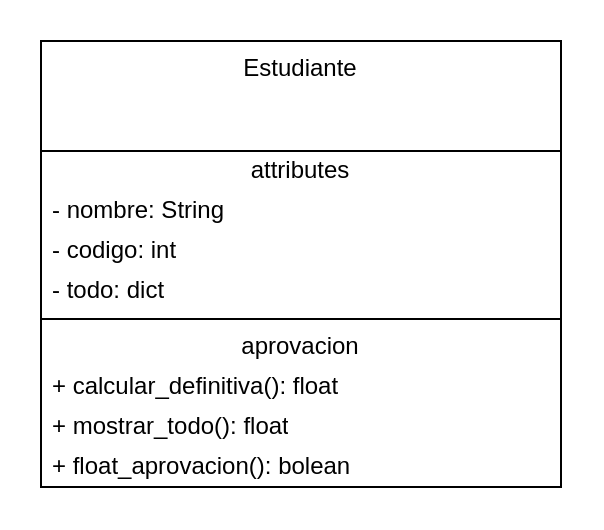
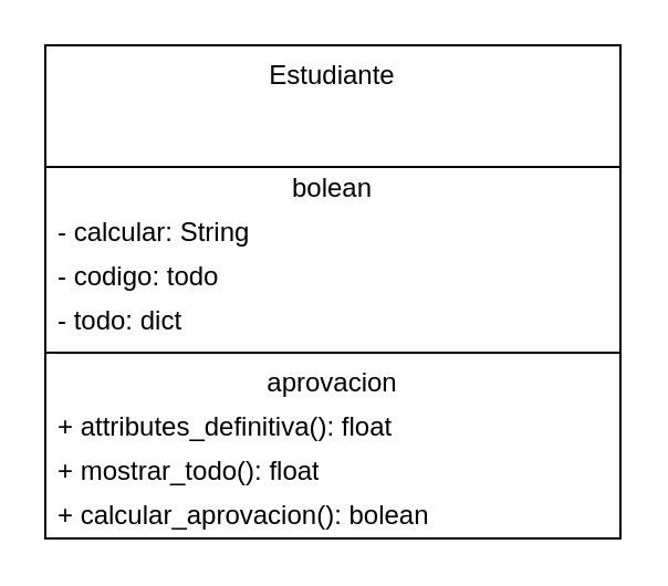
  <mxCell id="0" />
  <mxCell id="1" parent="0" />
  <mxCell id="2" value="Estudiante" style="swimlane;fontStyle=0;align=center;verticalAlign=top;childLayout=stackLayout;horizontal=1;startSize=55;horizontalStack=0;resizeParent=1;resizeParentMax=0;resizeLast=0;collapsible=0;marginBottom=0;html=1;whiteSpace=wrap;" vertex="1" parent="1"><mxGeometry x="20" y="20" width="260" height="223" as="geometry" /></mxCell>
- <mxCell id="3" value="attributes" style="text;html=1;strokeColor=none;fillColor=none;align=center;verticalAlign=middle;spacingLeft=4;spacingRight=4;overflow=hidden;rotatable=0;points=[[0,0.5],[1,0.5]];portConstraint=eastwest;whiteSpace=wrap;" vertex="1" parent="2"><mxGeometry y="55" width="260" height="20" as="geometry" /></mxCell>
- <mxCell id="4" value="- nombre: String" style="text;html=1;strokeColor=none;fillColor=none;align=left;verticalAlign=middle;spacingLeft=4;spacingRight=4;overflow=hidden;rotatable=0;points=[[0,0.5],[1,0.5]];portConstraint=eastwest;whiteSpace=wrap;" vertex="1" parent="2"><mxGeometry y="75" width="260" height="20" as="geometry" /></mxCell>
- <mxCell id="5" value="- codigo: int" style="text;html=1;strokeColor=none;fillColor=none;align=left;verticalAlign=middle;spacingLeft=4;spacingRight=4;overflow=hidden;rotatable=0;points=[[0,0.5],[1,0.5]];portConstraint=eastwest;whiteSpace=wrap;" vertex="1" parent="2"><mxGeometry y="95" width="260" height="20" as="geometry" /></mxCell>
+ <mxCell id="3" value="bolean" style="text;html=1;strokeColor=none;fillColor=none;align=center;verticalAlign=middle;spacingLeft=4;spacingRight=4;overflow=hidden;rotatable=0;points=[[0,0.5],[1,0.5]];portConstraint=eastwest;whiteSpace=wrap;" vertex="1" parent="2"><mxGeometry y="55" width="260" height="20" as="geometry" /></mxCell>
+ <mxCell id="4" value="- calcular: String" style="text;html=1;strokeColor=none;fillColor=none;align=left;verticalAlign=middle;spacingLeft=4;spacingRight=4;overflow=hidden;rotatable=0;points=[[0,0.5],[1,0.5]];portConstraint=eastwest;whiteSpace=wrap;" vertex="1" parent="2"><mxGeometry y="75" width="260" height="20" as="geometry" /></mxCell>
+ <mxCell id="5" value="- codigo: todo" style="text;html=1;strokeColor=none;fillColor=none;align=left;verticalAlign=middle;spacingLeft=4;spacingRight=4;overflow=hidden;rotatable=0;points=[[0,0.5],[1,0.5]];portConstraint=eastwest;whiteSpace=wrap;" vertex="1" parent="2"><mxGeometry y="95" width="260" height="20" as="geometry" /></mxCell>
  <mxCell id="6" value="- todo: dict" style="text;html=1;strokeColor=none;fillColor=none;align=left;verticalAlign=middle;spacingLeft=4;spacingRight=4;overflow=hidden;rotatable=0;points=[[0,0.5],[1,0.5]];portConstraint=eastwest;whiteSpace=wrap;" vertex="1" parent="2"><mxGeometry y="115" width="260" height="20" as="geometry" /></mxCell>
  <mxCell id="7" value="" style="line;strokeWidth=1;fillColor=none;align=left;verticalAlign=middle;spacingTop=-1;spacingLeft=3;spacingRight=3;rotatable=0;labelPosition=right;points=[];portConstraint=eastwest;" vertex="1" parent="2"><mxGeometry y="135" width="260" height="8" as="geometry" /></mxCell>
  <mxCell id="8" value="aprovacion" style="text;html=1;strokeColor=none;fillColor=none;align=center;verticalAlign=middle;spacingLeft=4;spacingRight=4;overflow=hidden;rotatable=0;points=[[0,0.5],[1,0.5]];portConstraint=eastwest;whiteSpace=wrap;" vertex="1" parent="2"><mxGeometry y="143" width="260" height="20" as="geometry" /></mxCell>
- <mxCell id="9" value="+ calcular_definitiva(): float" style="text;html=1;strokeColor=none;fillColor=none;align=left;verticalAlign=middle;spacingLeft=4;spacingRight=4;overflow=hidden;rotatable=0;points=[[0,0.5],[1,0.5]];portConstraint=eastwest;whiteSpace=wrap;" vertex="1" parent="2"><mxGeometry y="163" width="260" height="20" as="geometry" /></mxCell>
+ <mxCell id="9" value="+ attributes_definitiva(): float" style="text;html=1;strokeColor=none;fillColor=none;align=left;verticalAlign=middle;spacingLeft=4;spacingRight=4;overflow=hidden;rotatable=0;points=[[0,0.5],[1,0.5]];portConstraint=eastwest;whiteSpace=wrap;" vertex="1" parent="2"><mxGeometry y="163" width="260" height="20" as="geometry" /></mxCell>
  <mxCell id="10" value="+ mostrar_todo(): float" style="text;html=1;strokeColor=none;fillColor=none;align=left;verticalAlign=middle;spacingLeft=4;spacingRight=4;overflow=hidden;rotatable=0;points=[[0,0.5],[1,0.5]];portConstraint=eastwest;whiteSpace=wrap;" vertex="1" parent="2"><mxGeometry y="183" width="260" height="20" as="geometry" /></mxCell>
- <mxCell id="11" value="+ float_aprovacion(): bolean" style="text;html=1;strokeColor=none;fillColor=none;align=left;verticalAlign=middle;spacingLeft=4;spacingRight=4;overflow=hidden;rotatable=0;points=[[0,0.5],[1,0.5]];portConstraint=eastwest;whiteSpace=wrap;" vertex="1" parent="2"><mxGeometry y="203" width="260" height="20" as="geometry" /></mxCell>
+ <mxCell id="11" value="+ calcular_aprovacion(): bolean" style="text;html=1;strokeColor=none;fillColor=none;align=left;verticalAlign=middle;spacingLeft=4;spacingRight=4;overflow=hidden;rotatable=0;points=[[0,0.5],[1,0.5]];portConstraint=eastwest;whiteSpace=wrap;" vertex="1" parent="2"><mxGeometry y="203" width="260" height="20" as="geometry" /></mxCell>
